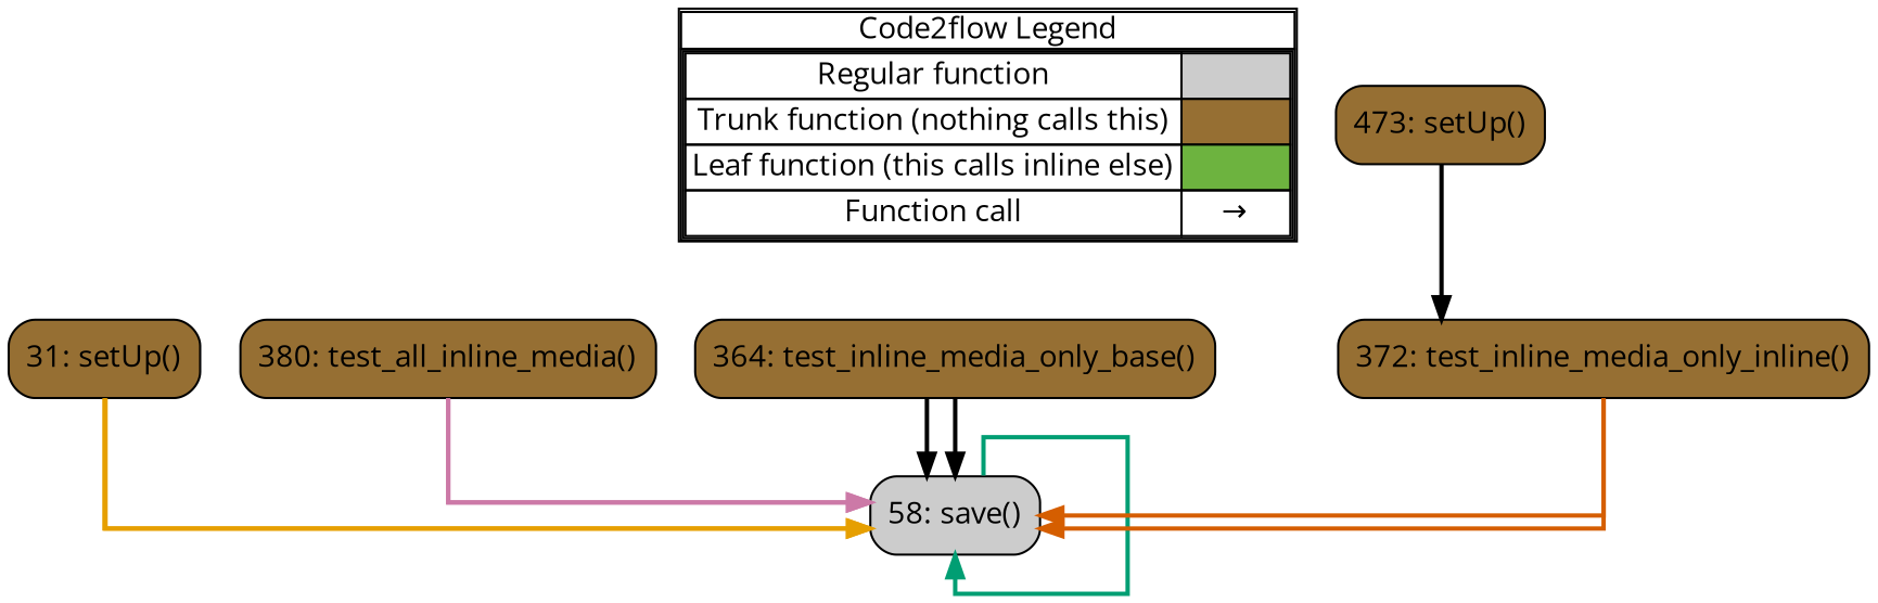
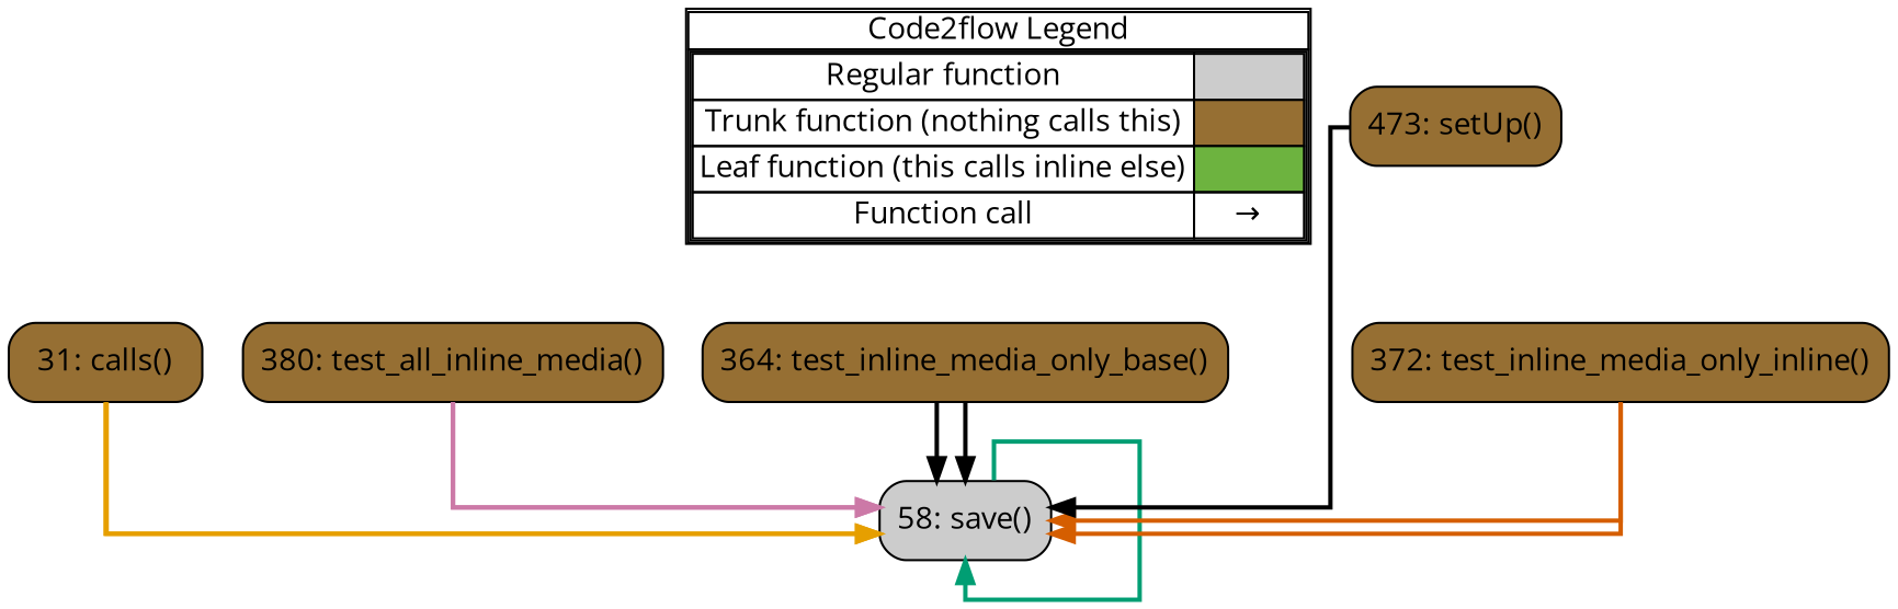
  digraph {
    concentrate=true
    fontname="Open Sans"
    rankdir=TB
    splines=ortho
    node [fontname="Open Sans" shape=rect fillcolor="#966F33" style="rounded,filled"]
    edge [color="#000000" fontname="Open Sans" penwidth=2]
    n1 [label=<         <table cellspacing="0" cellpadding="0" border="1"><tr><td>Code2flow Legend</td></tr><tr><td>         <table cellspacing="0">         <tr><td>Regular function</td><td width="50px" bgcolor='#cccccc'></td></tr>         <tr><td>Trunk function (nothing calls this)</td><td bgcolor='#966F33'></td></tr>         <tr><td>Leaf function (this calls inline else)</td><td bgcolor='#6db33f'></td></tr>         <tr><td>Function call</td><td><font color='black'>&#8594;</font></td></tr>         </table></td></tr></table>         > margin=0 shape=none fillcolor="" style=""]
    n2 [fillcolor="#cccccc" label="58: save()"]
-   n3 [label="31: setUp()"]
+   n3 [label="31: calls()"]
    n4 [label="380: test_all_inline_media()"]
    n5 [label="364: test_inline_media_only_base()"]
    n6 [label="372: test_inline_media_only_inline()"]
    n7 [label="473: setUp()"]
    subgraph sub_1 {
      label=legend
      rank=min
      n1
    }
    subgraph sub_2 {
      label="File: admin_inlines.models"
      style=dotted
      subgraph sub_3 {
        label="Class: NonAutoPKBook"
        style=dotted
        n2
      }
    }
    subgraph sub_4 {
      label="File: admin_inlines.tests"
      style=dotted
      subgraph sub_5 {
        label="Class: TestInline"
        style=dotted
        n3
      }
      subgraph sub_6 {
        label="Class: TestInlineMedia"
        style=dotted
        n4
        n5
        n6
      }
      subgraph sub_7 {
        label="Class: TestInlinePermissions"
        style=dotted
        n7
      }
    }
    n2 -> n2 [color="#009E73"]
    n3 -> n2 [color="#E69F00"]
    n3 -> n2 [color="#E69F00"]
    n4 -> n2 [color="#CC79A7"]
    n4 -> n2 [color="#CC79A7"]
    n5 -> n2
    n5 -> n2
    n6 -> n2 [color="#D55E00"]
    n6 -> n2 [color="#D55E00"]
-   n7 -> n6
+   n7 -> n2
  }
